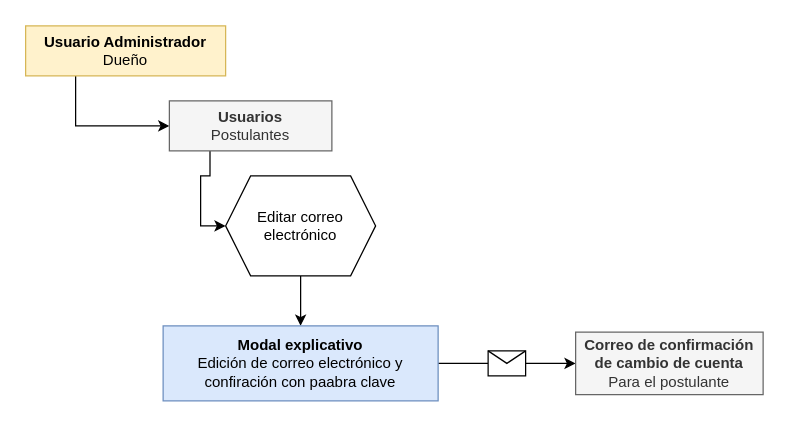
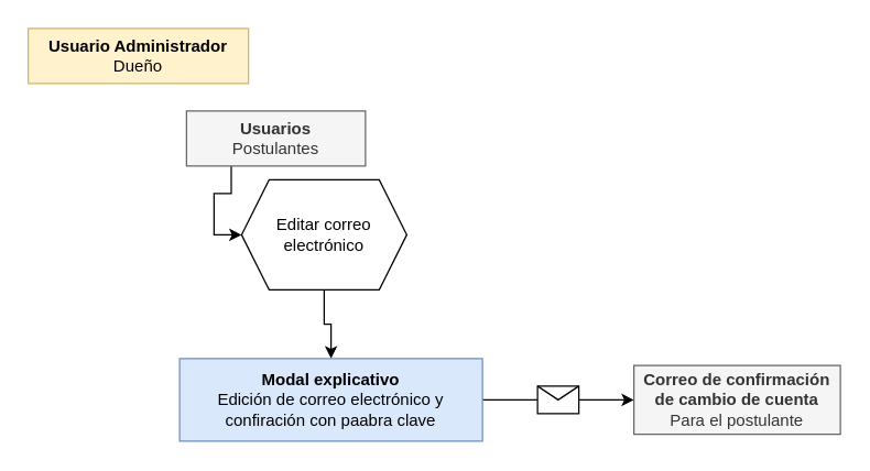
  <mxCell id="0" />
  <mxCell id="1" parent="0" />
- <mxCell id="2" style="edgeStyle=orthogonalEdgeStyle;rounded=0;orthogonalLoop=1;jettySize=auto;html=1;exitX=0.25;exitY=1;exitDx=0;exitDy=0;entryX=0;entryY=0.5;entryDx=0;entryDy=0;" edge="1" parent="1" source="3" target="5"><mxGeometry relative="1" as="geometry" /></mxCell>
  <mxCell id="3" value="&lt;b&gt;Usuario Administrador&lt;br&gt;&lt;/b&gt;Dueño" style="whiteSpace=wrap;html=1;fillColor=#fff2cc;strokeColor=#d6b656;rounded=0;" vertex="1" parent="1"><mxGeometry x="20" y="20" width="160" height="40" as="geometry" /></mxCell>
  <mxCell id="4" style="edgeStyle=orthogonalEdgeStyle;rounded=0;orthogonalLoop=1;jettySize=auto;html=1;exitX=0.25;exitY=1;exitDx=0;exitDy=0;entryX=0;entryY=0.5;entryDx=0;entryDy=0;" edge="1" parent="1" source="5" target="7"><mxGeometry relative="1" as="geometry" /></mxCell>
  <mxCell id="5" value="&lt;b&gt;Usuarios&lt;/b&gt;&lt;br&gt;Postulantes" style="rounded=0;whiteSpace=wrap;html=1;fillColor=#f5f5f5;fontColor=#333333;strokeColor=#666666;" vertex="1" parent="1"><mxGeometry x="135" y="80" width="130" height="40" as="geometry" /></mxCell>
  <mxCell id="6" style="edgeStyle=orthogonalEdgeStyle;rounded=0;orthogonalLoop=1;jettySize=auto;html=1;exitX=0.5;exitY=1;exitDx=0;exitDy=0;entryX=0.5;entryY=0;entryDx=0;entryDy=0;" edge="1" parent="1" source="7" target="9"><mxGeometry relative="1" as="geometry" /></mxCell>
- <mxCell id="7" value="Editar correo electrónico" style="shape=hexagon;perimeter=hexagonPerimeter2;whiteSpace=wrap;html=1;fixedSize=1;" vertex="1" parent="1"><mxGeometry x="180" y="140" width="120" height="80" as="geometry" /></mxCell>
+ <mxCell id="7" value="Editar correo electrónico" style="shape=hexagon;perimeter=hexagonPerimeter2;whiteSpace=wrap;html=1;fixedSize=1;" vertex="1" parent="1"><mxGeometry x="175" y="130" width="120" height="80" as="geometry" /></mxCell>
  <mxCell id="8" style="edgeStyle=orthogonalEdgeStyle;rounded=0;orthogonalLoop=1;jettySize=auto;html=1;exitX=1;exitY=0.5;exitDx=0;exitDy=0;entryX=0;entryY=0.5;entryDx=0;entryDy=0;endArrow=none;endFill=0;" edge="1" parent="1" source="9" target="11"><mxGeometry relative="1" as="geometry" /></mxCell>
  <mxCell id="9" value="&lt;b&gt;Modal explicativo&lt;br&gt;&lt;/b&gt;Edición de correo electrónico y confiración con paabra clave" style="rounded=0;whiteSpace=wrap;html=1;fillColor=#dae8fc;strokeColor=#6c8ebf;" vertex="1" parent="1"><mxGeometry x="130" y="260" width="220" height="60" as="geometry" /></mxCell>
  <mxCell id="10" style="edgeStyle=orthogonalEdgeStyle;rounded=0;orthogonalLoop=1;jettySize=auto;html=1;exitX=1;exitY=0.5;exitDx=0;exitDy=0;entryX=0;entryY=0.5;entryDx=0;entryDy=0;" edge="1" parent="1" source="11" target="12"><mxGeometry relative="1" as="geometry" /></mxCell>
  <mxCell id="11" value="" style="shape=message;html=1;html=1;outlineConnect=0;labelPosition=center;verticalLabelPosition=bottom;align=center;verticalAlign=top;" vertex="1" parent="1"><mxGeometry x="390" y="280" width="30" height="20" as="geometry" /></mxCell>
  <mxCell id="12" value="&lt;b&gt;Correo de confirmación de cambio de cuenta&lt;br&gt;&lt;/b&gt;Para el postulante" style="rounded=0;whiteSpace=wrap;html=1;fillColor=#f5f5f5;fontColor=#333333;strokeColor=#666666;" vertex="1" parent="1"><mxGeometry x="460" y="265" width="150" height="50" as="geometry" /></mxCell>
